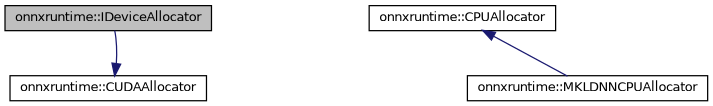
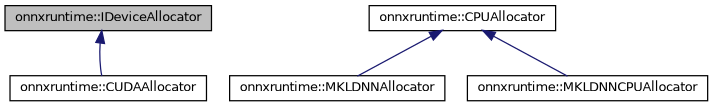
  digraph {
    rankdir=TB
    node [color=black fillcolor=white fontname=Helvetica fontsize=10 shape=record style=filled]
    edge [color=midnightblue dir=back fontname=Helvetica fontsize=10 labelfontname=Helvetica labelfontsize=10 style=solid]
    n1 [fillcolor=grey75 fontcolor=black height=0.2 label="onnxruntime::IDeviceAllocator" width=0.4]
    n2 [height=0.2 label="onnxruntime::CUDAAllocator" width=0.4]
    n3 [height=0.2 label="onnxruntime::CPUAllocator" width=0.4]
+   n4 [height=0.2 label="onnxruntime::MKLDNNAllocator" width=0.4]
    n5 [height=0.2 label="onnxruntime::MKLDNNCPUAllocator" width=0.4]
-   n2 -> n1
+   n1 -> n2
+   n3 -> n4
    n3 -> n5
  }
